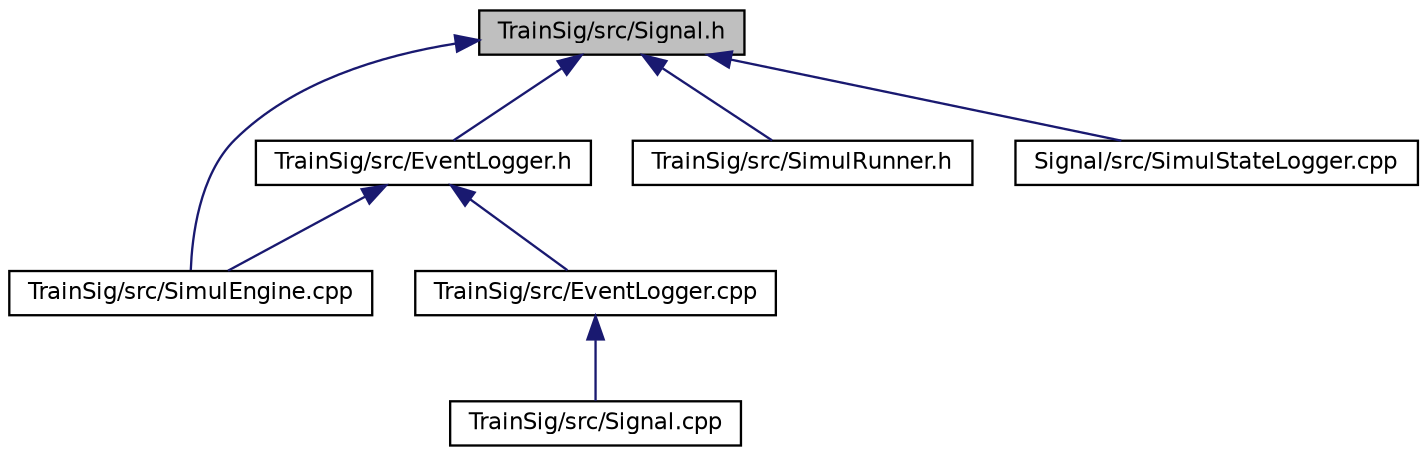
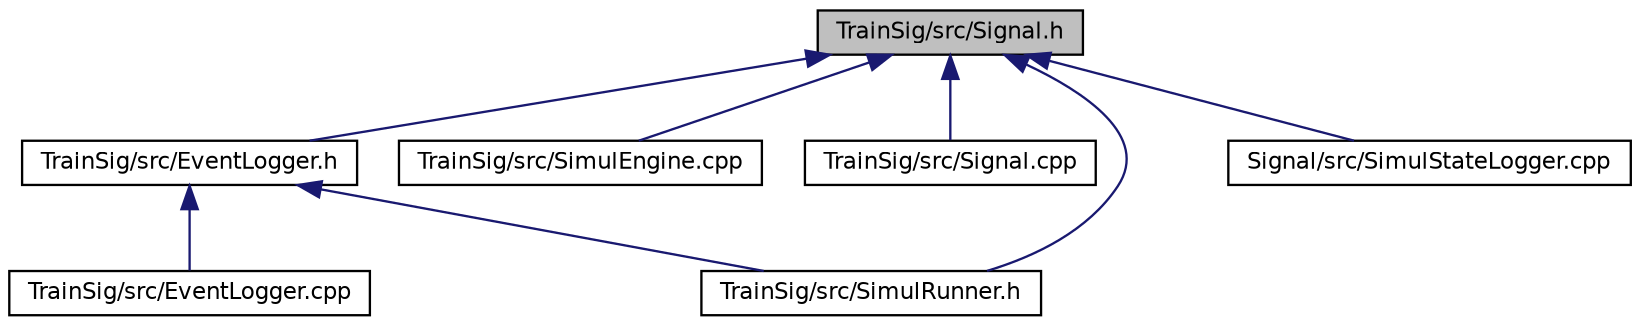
  digraph {
    node [color=black fillcolor=white fontname=Helvetica fontsize=10 shape=record style=filled]
    edge [color=midnightblue dir=back fontname=Helvetica fontsize=10 labelfontname=Helvetica labelfontsize=10 style=solid]
    n1 [fillcolor=grey75 fontcolor=black height=0.2 label="TrainSig/src/Signal.h" width=0.4]
    n2 [height=0.2 label="TrainSig/src/EventLogger.h" width=0.4]
    n3 [height=0.2 label="TrainSig/src/SimulEngine.cpp" width=0.4]
    n4 [height=0.2 label="TrainSig/src/Signal.cpp" width=0.4]
    n5 [height=0.2 label="TrainSig/src/SimulRunner.h" width=0.4]
    n6 [height=0.2 label="Signal/src/SimulStateLogger.cpp" width=0.4]
    n7 [height=0.2 label="TrainSig/src/EventLogger.cpp" width=0.4]
    n1 -> n2
    n1 -> n3
-   n7 -> n4
+   n1 -> n4
    n1 -> n5
    n1 -> n6
-   n2 -> n3
+   n2 -> n5
    n2 -> n7
  }
